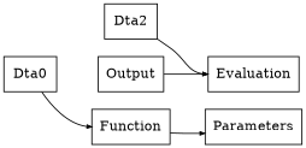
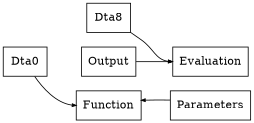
  digraph {
    rankdir=LR
    node [shape=box]
    edge [arrowsize=0.5]
    n1 [label=Dta0]
-   Dta2
+   Dta2 [label=Dta8]
    Function
    Evaluation
    Parameters
    Output
    subgraph sub_1 {
      group=top
      n1
      Dta2
    }
    n1 -> Dta2 [style=invis]
    n1 -> Function [headport=w]
    Dta2 -> Evaluation [headport=w]
-   Function -> Parameters [weight=100]
+   Parameters -> Function [weight=100]
    Output -> Evaluation [weight=100]
  }
